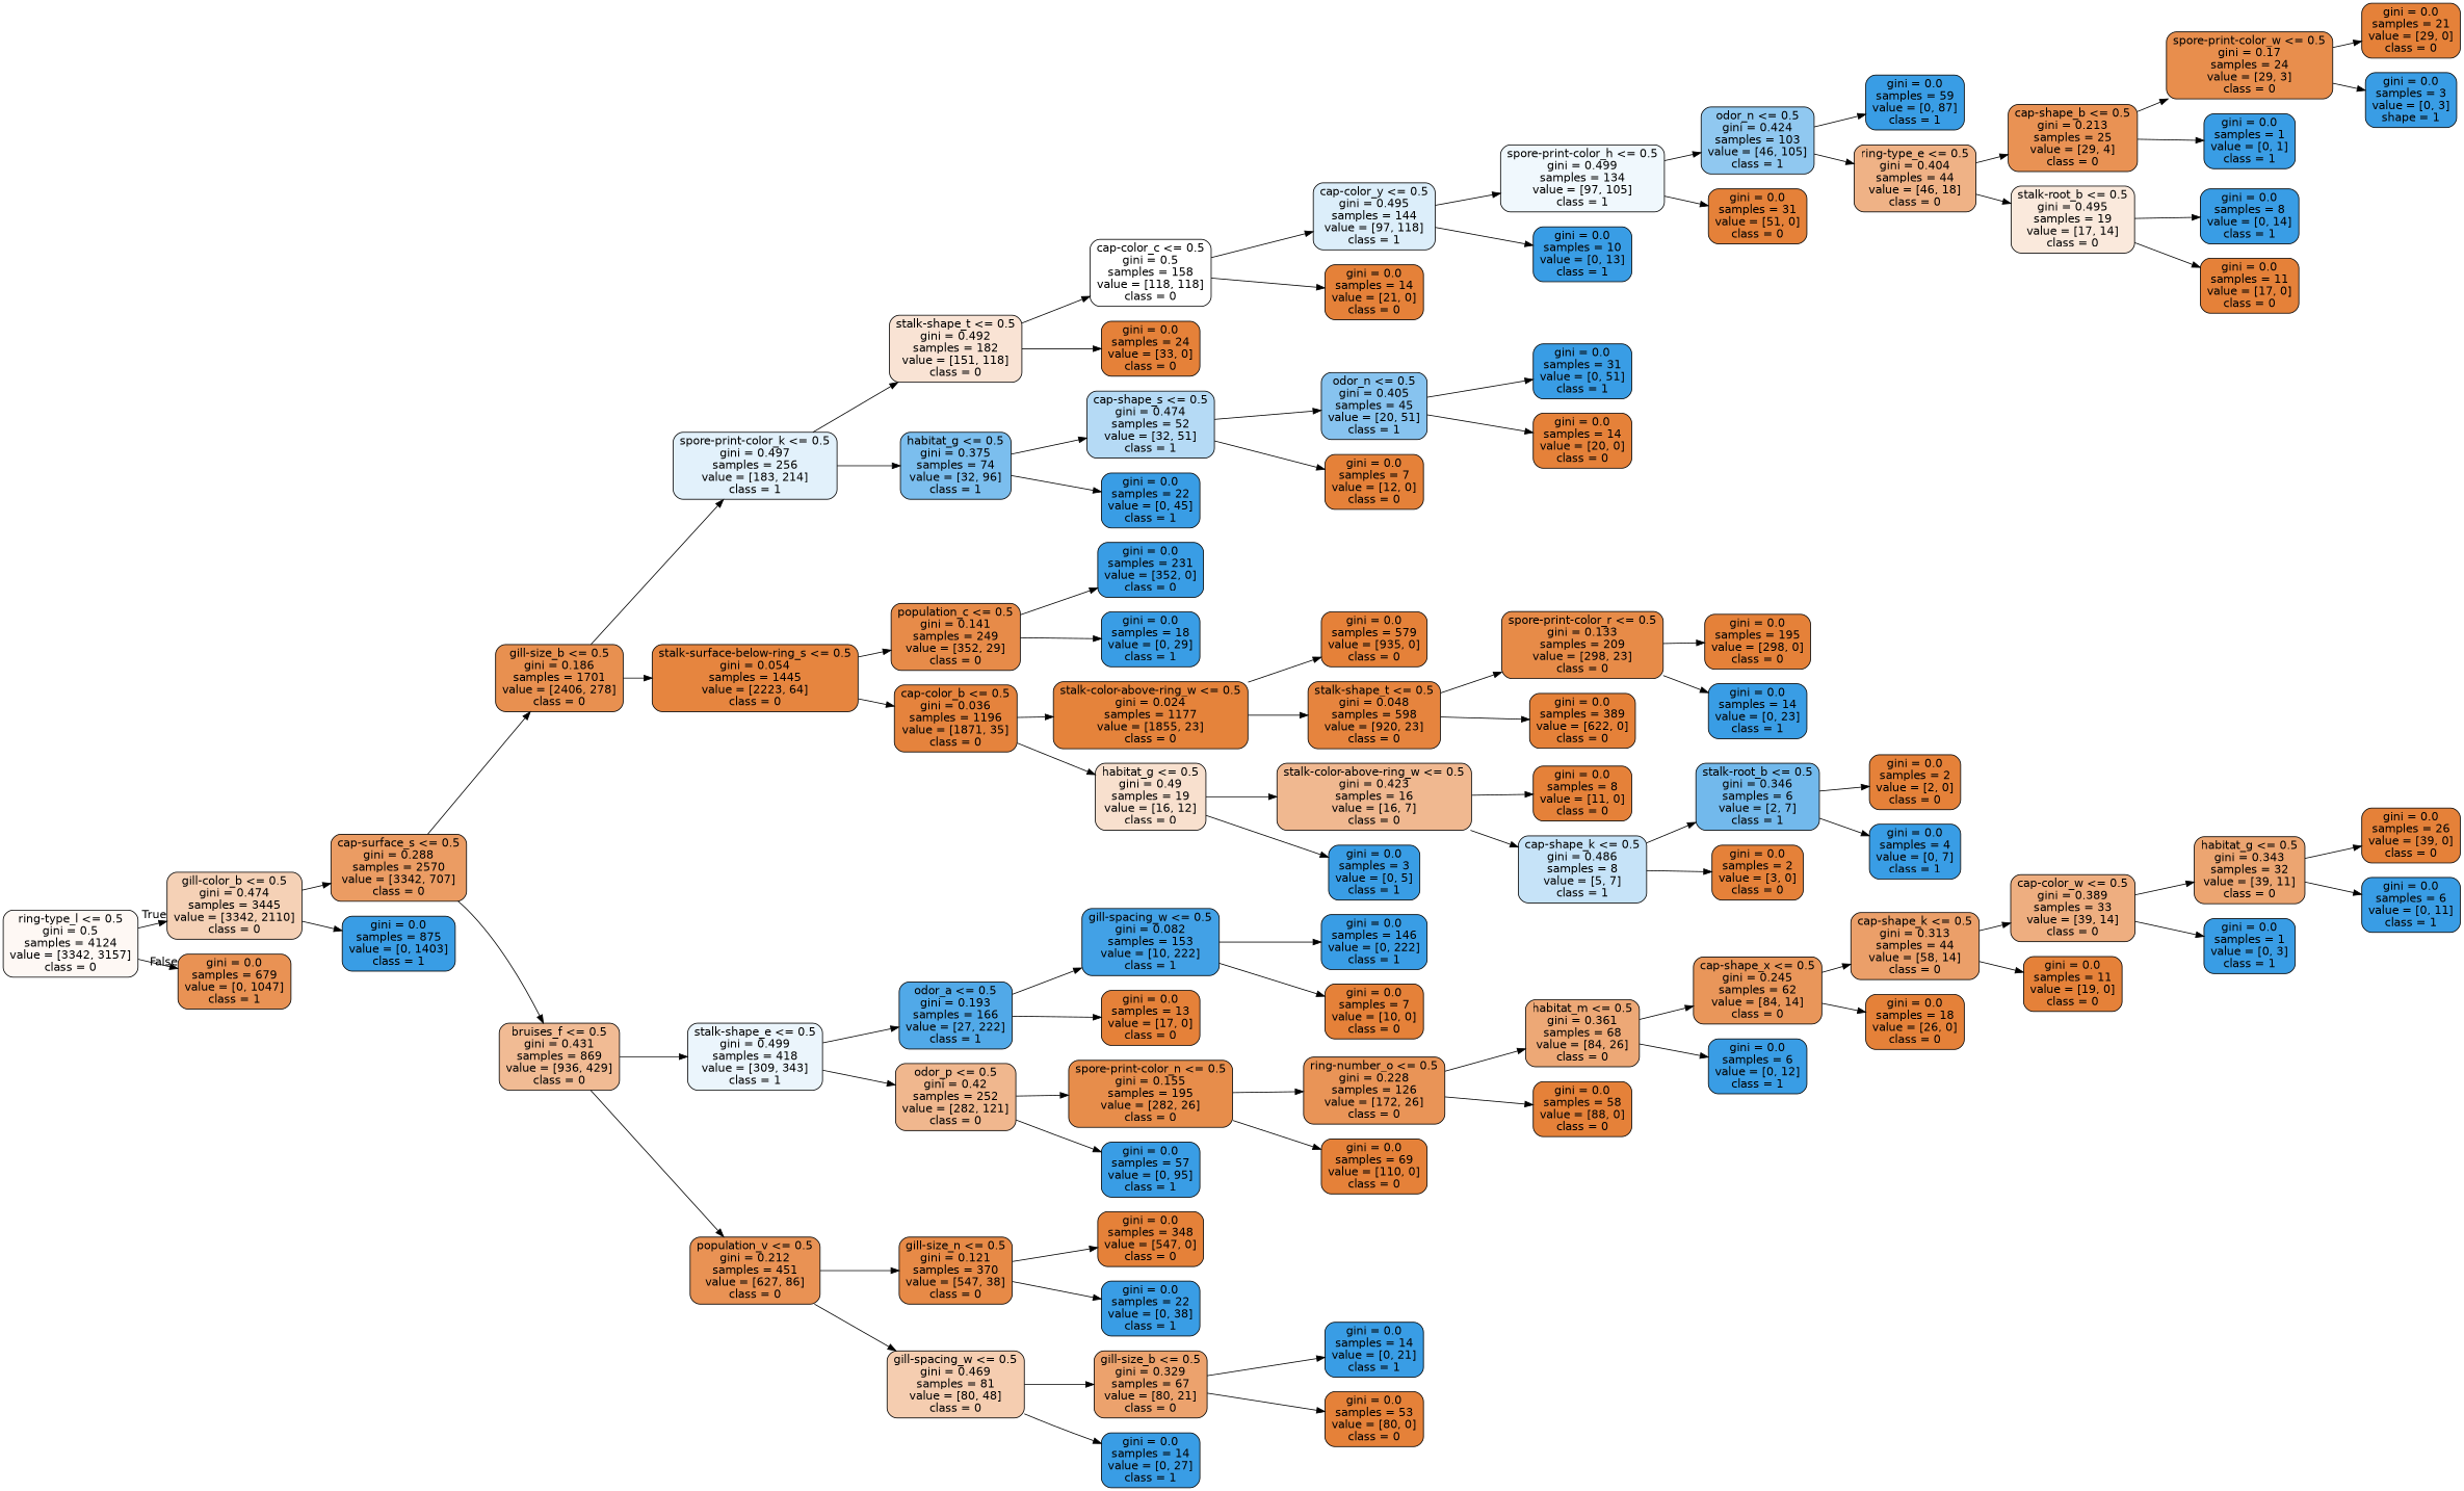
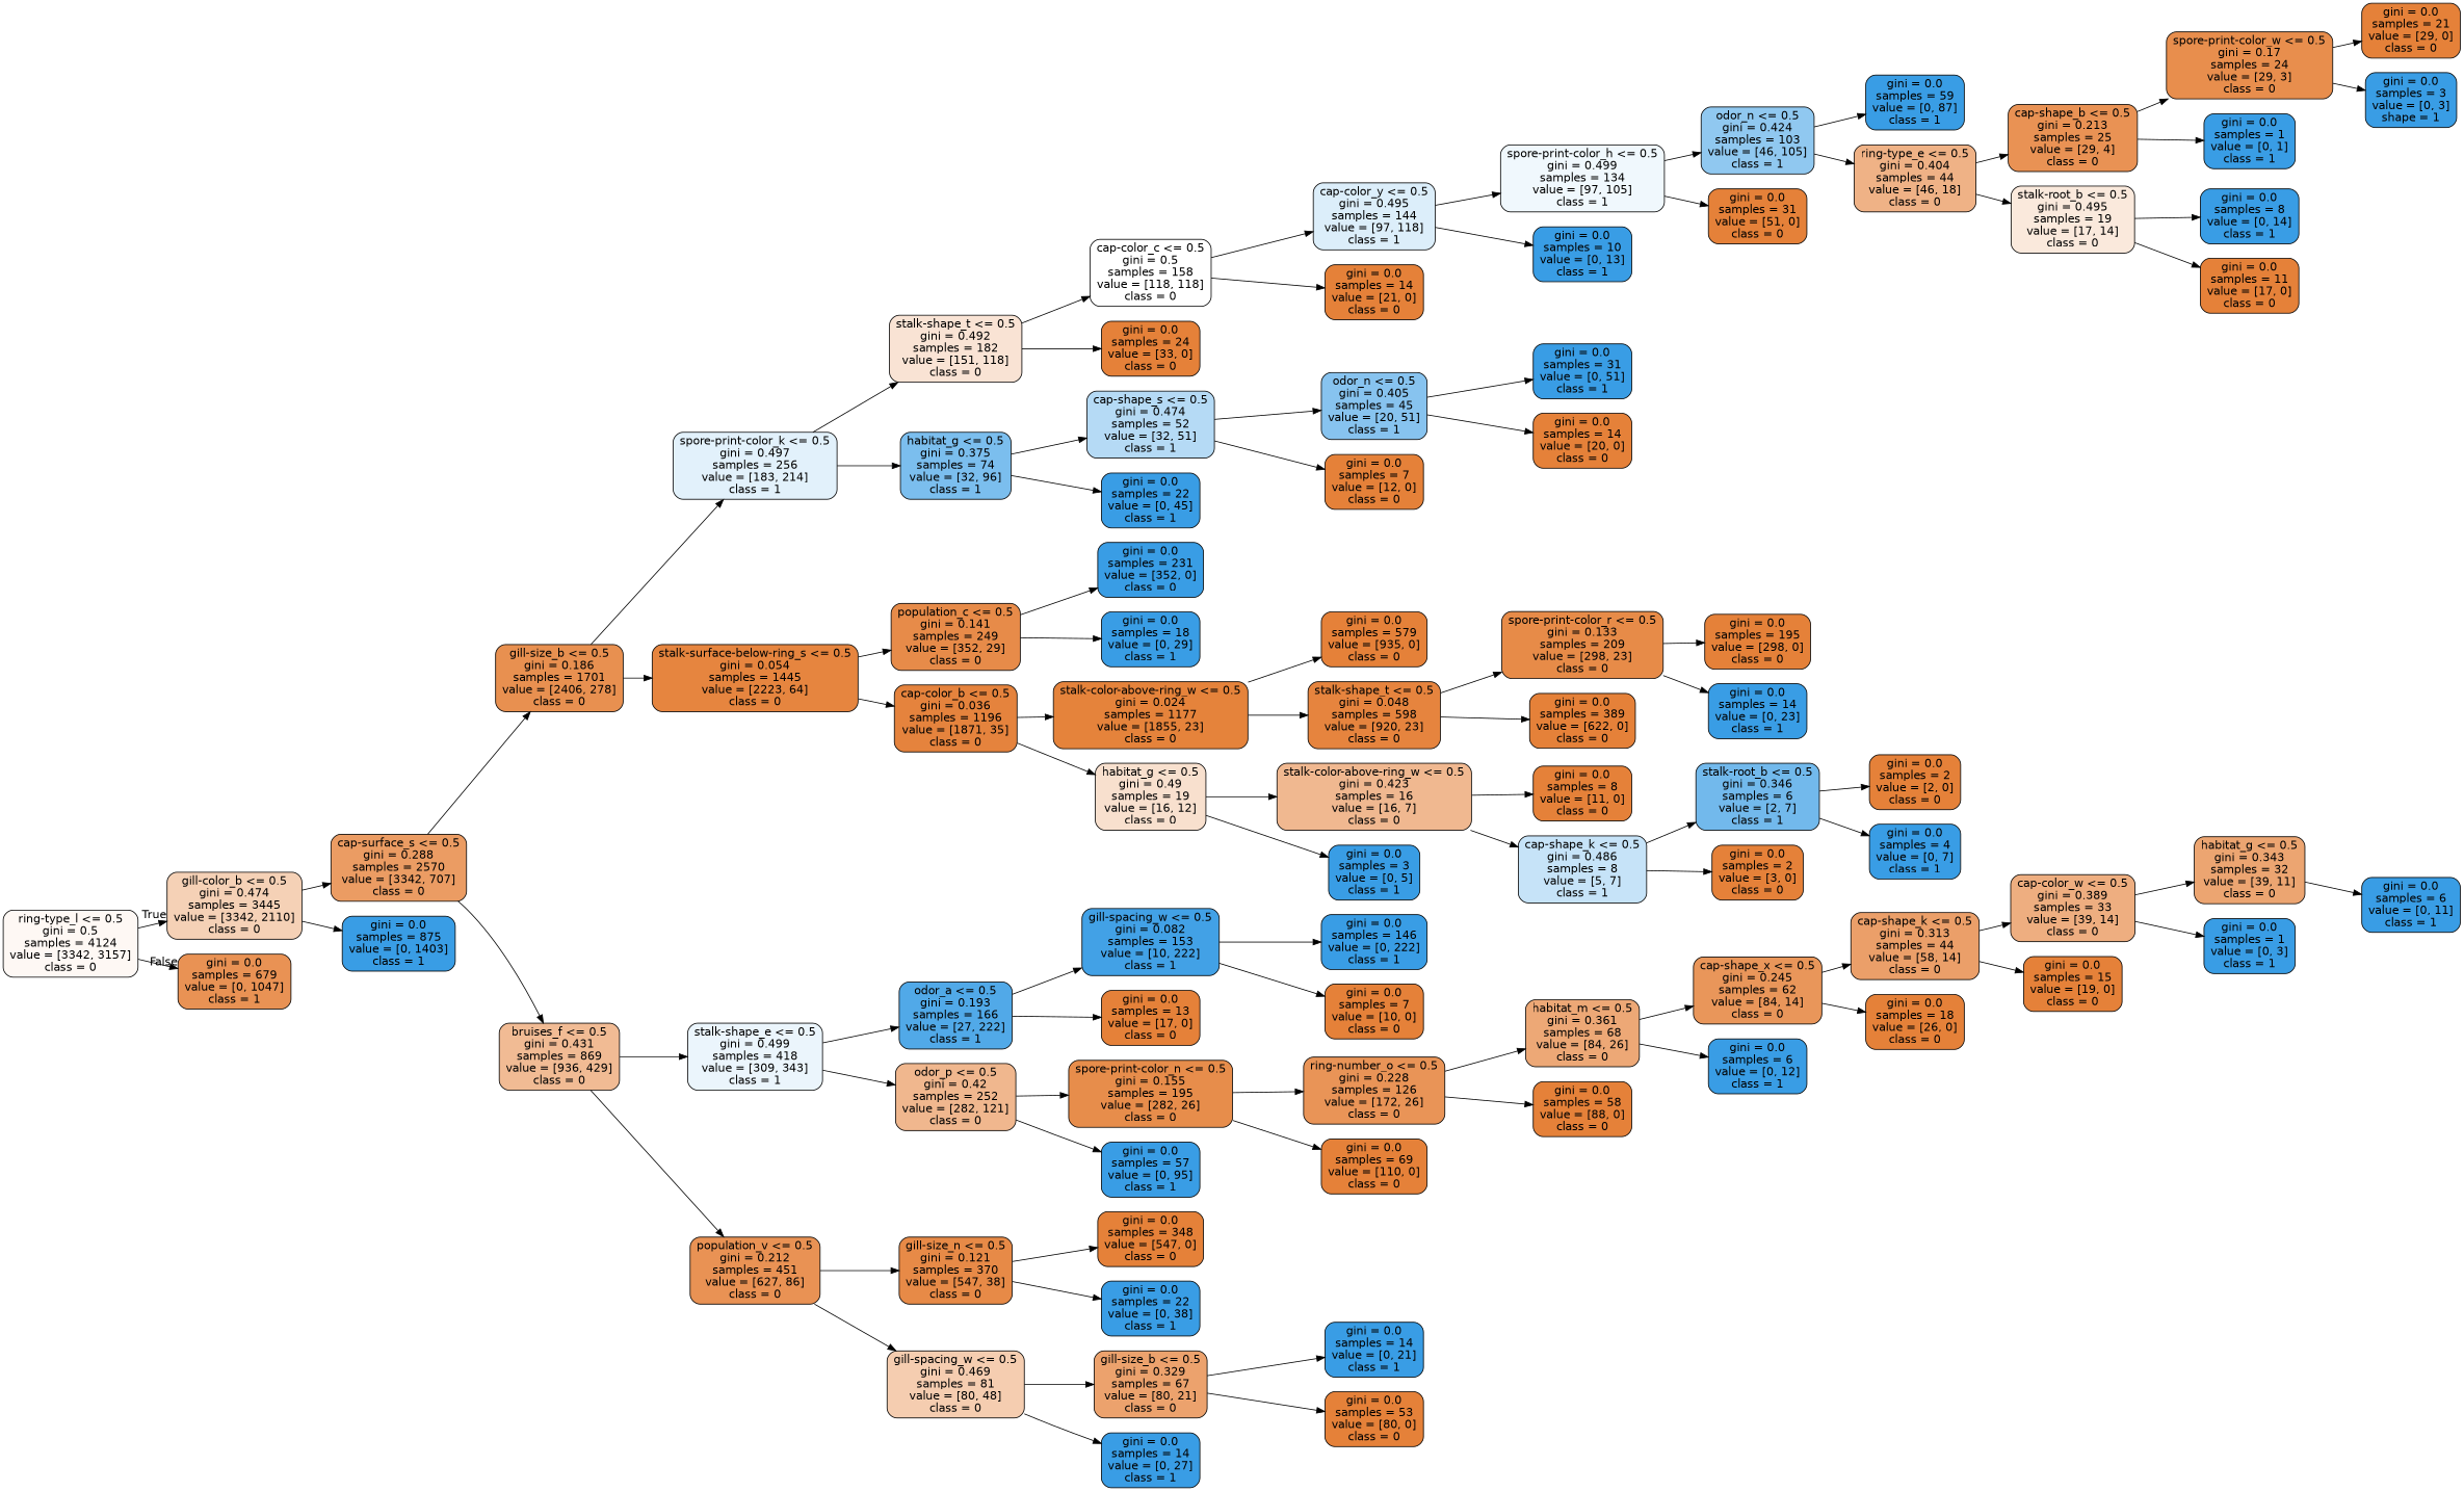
  digraph {
    rankdir=LR
    node [color=black fillcolor="#e58139" fontname=helvetica shape=box style="filled, rounded"]
    edge [fontname=helvetica]
    n1 [fillcolor="#fef8f4" label="ring-type_l <= 0.5\ngini = 0.5\nsamples = 4124\nvalue = [3342, 3157]\nclass = 0"]
    n2 [fillcolor="#f5d1b6" label="gill-color_b <= 0.5\ngini = 0.474\nsamples = 3445\nvalue = [3342, 2110]\nclass = 0"]
    n3 [fillcolor="#e99254" label="gini = 0.0\nsamples = 679\nvalue = [0, 1047]\nclass = 1"]
    n4 [fillcolor="#eb9c63" label="cap-surface_s <= 0.5\ngini = 0.288\nsamples = 2570\nvalue = [3342, 707]\nclass = 0"]
    n5 [fillcolor="#399de5" label="gini = 0.0\nsamples = 875\nvalue = [0, 1403]\nclass = 1"]
    n6 [fillcolor="#e89050" label="gill-size_b <= 0.5\ngini = 0.186\nsamples = 1701\nvalue = [2406, 278]\nclass = 0"]
    n7 [fillcolor="#f1bb94" label="bruises_f <= 0.5\ngini = 0.431\nsamples = 869\nvalue = [936, 429]\nclass = 0"]
    n8 [fillcolor="#e2f1fb" label="spore-print-color_k <= 0.5\ngini = 0.497\nsamples = 256\nvalue = [183, 214]\nclass = 1"]
    n9 [fillcolor="#e6853f" label="stalk-surface-below-ring_s <= 0.5\ngini = 0.054\nsamples = 1445\nvalue = [2223, 64]\nclass = 0"]
    n10 [fillcolor="#ebf5fc" label="stalk-shape_e <= 0.5\ngini = 0.499\nsamples = 418\nvalue = [309, 343]\nclass = 1"]
    n11 [fillcolor="#e99254" label="population_v <= 0.5\ngini = 0.212\nsamples = 451\nvalue = [627, 86]\nclass = 0"]
    n12 [fillcolor="#f9e3d4" label="stalk-shape_t <= 0.5\ngini = 0.492\nsamples = 182\nvalue = [151, 118]\nclass = 0"]
    n13 [fillcolor="#7bbeee" label="habitat_g <= 0.5\ngini = 0.375\nsamples = 74\nvalue = [32, 96]\nclass = 1"]
    n14 [fillcolor="#e78b49" label="population_c <= 0.5\ngini = 0.141\nsamples = 249\nvalue = [352, 29]\nclass = 0"]
    n15 [fillcolor="#e5833d" label="cap-color_b <= 0.5\ngini = 0.036\nsamples = 1196\nvalue = [1871, 35]\nclass = 0"]
    n16 [fillcolor="#ffffff" label="cap-color_c <= 0.5\ngini = 0.5\nsamples = 158\nvalue = [118, 118]\nclass = 0"]
    n17 [label="gini = 0.0\nsamples = 24\nvalue = [33, 0]\nclass = 0"]
    n18 [fillcolor="#b5daf5" label="cap-shape_s <= 0.5\ngini = 0.474\nsamples = 52\nvalue = [32, 51]\nclass = 1"]
    n19 [fillcolor="#399de5" label="gini = 0.0\nsamples = 22\nvalue = [0, 45]\nclass = 1"]
    n20 [fillcolor="#dceefa" label="cap-color_y <= 0.5\ngini = 0.495\nsamples = 144\nvalue = [97, 118]\nclass = 1"]
    n21 [label="gini = 0.0\nsamples = 14\nvalue = [21, 0]\nclass = 0"]
    n22 [fillcolor="#f0f8fd" label="spore-print-color_h <= 0.5\ngini = 0.499\nsamples = 134\nvalue = [97, 105]\nclass = 1"]
    n23 [fillcolor="#399de5" label="gini = 0.0\nsamples = 10\nvalue = [0, 13]\nclass = 1"]
    n24 [fillcolor="#90c8f0" label="odor_n <= 0.5\ngini = 0.424\nsamples = 103\nvalue = [46, 105]\nclass = 1"]
    n25 [label="gini = 0.0\nsamples = 31\nvalue = [51, 0]\nclass = 0"]
    n26 [fillcolor="#399de5" label="gini = 0.0\nsamples = 59\nvalue = [0, 87]\nclass = 1"]
    n27 [fillcolor="#efb286" label="ring-type_e <= 0.5\ngini = 0.404\nsamples = 44\nvalue = [46, 18]\nclass = 0"]
    n28 [fillcolor="#e99254" label="cap-shape_b <= 0.5\ngini = 0.213\nsamples = 25\nvalue = [29, 4]\nclass = 0"]
    n29 [fillcolor="#fae9dc" label="stalk-root_b <= 0.5\ngini = 0.495\nsamples = 19\nvalue = [17, 14]\nclass = 0"]
    n30 [fillcolor="#e88e4d" label="spore-print-color_w <= 0.5\ngini = 0.17\nsamples = 24\nvalue = [29, 3]\nclass = 0"]
    n31 [fillcolor="#399de5" label="gini = 0.0\nsamples = 1\nvalue = [0, 1]\nclass = 1"]
    n32 [fillcolor="#399de5" label="gini = 0.0\nsamples = 8\nvalue = [0, 14]\nclass = 1"]
    n33 [label="gini = 0.0\nsamples = 11\nvalue = [17, 0]\nclass = 0"]
    n34 [label="gini = 0.0\nsamples = 21\nvalue = [29, 0]\nclass = 0"]
    n35 [fillcolor="#399de5" label="gini = 0.0\nsamples = 3\nvalue = [0, 3]\nshape = 1"]
    n36 [fillcolor="#87c3ef" label="odor_n <= 0.5\ngini = 0.405\nsamples = 45\nvalue = [20, 51]\nclass = 1"]
    n37 [label="gini = 0.0\nsamples = 7\nvalue = [12, 0]\nclass = 0"]
    n38 [fillcolor="#399de5" label="gini = 0.0\nsamples = 31\nvalue = [0, 51]\nclass = 1"]
    n39 [label="gini = 0.0\nsamples = 14\nvalue = [20, 0]\nclass = 0"]
    n40 [fillcolor="#399de5" label="gini = 0.0\nsamples = 231\nvalue = [352, 0]\nclass = 0"]
    n41 [fillcolor="#399de5" label="gini = 0.0\nsamples = 18\nvalue = [0, 29]\nclass = 1"]
    n42 [fillcolor="#e5833b" label="stalk-color-above-ring_w <= 0.5\ngini = 0.024\nsamples = 1177\nvalue = [1855, 23]\nclass = 0"]
    n43 [fillcolor="#f8e0ce" label="habitat_g <= 0.5\ngini = 0.49\nsamples = 19\nvalue = [16, 12]\nclass = 0"]
    n44 [label="gini = 0.0\nsamples = 579\nvalue = [935, 0]\nclass = 0"]
    n45 [fillcolor="#e6843e" label="stalk-shape_t <= 0.5\ngini = 0.048\nsamples = 598\nvalue = [920, 23]\nclass = 0"]
    n46 [fillcolor="#f0b890" label="stalk-color-above-ring_w <= 0.5\ngini = 0.423\nsamples = 16\nvalue = [16, 7]\nclass = 0"]
    n47 [fillcolor="#399de5" label="gini = 0.0\nsamples = 3\nvalue = [0, 5]\nclass = 1"]
    n48 [fillcolor="#e78b48" label="spore-print-color_r <= 0.5\ngini = 0.133\nsamples = 209\nvalue = [298, 23]\nclass = 0"]
    n49 [label="gini = 0.0\nsamples = 389\nvalue = [622, 0]\nclass = 0"]
    n50 [label="gini = 0.0\nsamples = 195\nvalue = [298, 0]\nclass = 0"]
    n51 [fillcolor="#399de5" label="gini = 0.0\nsamples = 14\nvalue = [0, 23]\nclass = 1"]
    n52 [label="gini = 0.0\nsamples = 8\nvalue = [11, 0]\nclass = 0"]
    n53 [fillcolor="#c6e3f8" label="cap-shape_k <= 0.5\ngini = 0.486\nsamples = 8\nvalue = [5, 7]\nclass = 1"]
    n54 [fillcolor="#72b9ec" label="stalk-root_b <= 0.5\ngini = 0.346\nsamples = 6\nvalue = [2, 7]\nclass = 1"]
    n55 [label="gini = 0.0\nsamples = 2\nvalue = [3, 0]\nclass = 0"]
    n56 [label="gini = 0.0\nsamples = 2\nvalue = [2, 0]\nclass = 0"]
    n57 [fillcolor="#399de5" label="gini = 0.0\nsamples = 4\nvalue = [0, 7]\nclass = 1"]
    n58 [fillcolor="#51a9e8" label="odor_a <= 0.5\ngini = 0.193\nsamples = 166\nvalue = [27, 222]\nclass = 1"]
    n59 [fillcolor="#f0b78e" label="odor_p <= 0.5\ngini = 0.42\nsamples = 252\nvalue = [282, 121]\nclass = 0"]
    n60 [fillcolor="#e78a47" label="gill-size_n <= 0.5\ngini = 0.121\nsamples = 370\nvalue = [547, 38]\nclass = 0"]
    n61 [fillcolor="#f5cdb0" label="gill-spacing_w <= 0.5\ngini = 0.469\nsamples = 81\nvalue = [80, 48]\nclass = 0"]
    n62 [fillcolor="#42a1e6" label="gill-spacing_w <= 0.5\ngini = 0.082\nsamples = 153\nvalue = [10, 222]\nclass = 1"]
    n63 [label="gini = 0.0\nsamples = 13\nvalue = [17, 0]\nclass = 0"]
    n64 [fillcolor="#e78d4b" label="spore-print-color_n <= 0.5\ngini = 0.155\nsamples = 195\nvalue = [282, 26]\nclass = 0"]
    n65 [fillcolor="#399de5" label="gini = 0.0\nsamples = 57\nvalue = [0, 95]\nclass = 1"]
    n66 [fillcolor="#399de5" label="gini = 0.0\nsamples = 146\nvalue = [0, 222]\nclass = 1"]
    n67 [label="gini = 0.0\nsamples = 7\nvalue = [10, 0]\nclass = 0"]
    n68 [fillcolor="#e99457" label="ring-number_o <= 0.5\ngini = 0.228\nsamples = 126\nvalue = [172, 26]\nclass = 0"]
    n69 [label="gini = 0.0\nsamples = 69\nvalue = [110, 0]\nclass = 0"]
    n70 [fillcolor="#eda876" label="habitat_m <= 0.5\ngini = 0.361\nsamples = 68\nvalue = [84, 26]\nclass = 0"]
    n71 [label="gini = 0.0\nsamples = 58\nvalue = [88, 0]\nclass = 0"]
    n72 [fillcolor="#e9965a" label="cap-shape_x <= 0.5\ngini = 0.245\nsamples = 62\nvalue = [84, 14]\nclass = 0"]
    n73 [fillcolor="#399de5" label="gini = 0.0\nsamples = 6\nvalue = [0, 12]\nclass = 1"]
    n74 [fillcolor="#eb9f69" label="cap-shape_k <= 0.5\ngini = 0.313\nsamples = 44\nvalue = [58, 14]\nclass = 0"]
    n75 [label="gini = 0.0\nsamples = 18\nvalue = [26, 0]\nclass = 0"]
    n76 [fillcolor="#eeae80" label="cap-color_w <= 0.5\ngini = 0.389\nsamples = 33\nvalue = [39, 14]\nclass = 0"]
-   n77 [label="gini = 0.0\nsamples = 11\nvalue = [19, 0]\nclass = 0"]
+   n77 [label="gini = 0.0\nsamples = 15\nvalue = [19, 0]\nclass = 0"]
    n78 [fillcolor="#eca571" label="habitat_g <= 0.5\ngini = 0.343\nsamples = 32\nvalue = [39, 11]\nclass = 0"]
    n79 [fillcolor="#399de5" label="gini = 0.0\nsamples = 1\nvalue = [0, 3]\nclass = 1"]
-   n80 [label="gini = 0.0\nsamples = 26\nvalue = [39, 0]\nclass = 0"]
    n81 [fillcolor="#399de5" label="gini = 0.0\nsamples = 6\nvalue = [0, 11]\nclass = 1"]
    n82 [label="gini = 0.0\nsamples = 348\nvalue = [547, 0]\nclass = 0"]
    n83 [fillcolor="#399de5" label="gini = 0.0\nsamples = 22\nvalue = [0, 38]\nclass = 1"]
    n84 [fillcolor="#eca26d" label="gill-size_b <= 0.5\ngini = 0.329\nsamples = 67\nvalue = [80, 21]\nclass = 0"]
    n85 [fillcolor="#399de5" label="gini = 0.0\nsamples = 14\nvalue = [0, 27]\nclass = 1"]
    n86 [fillcolor="#399de5" label="gini = 0.0\nsamples = 14\nvalue = [0, 21]\nclass = 1"]
    n87 [label="gini = 0.0\nsamples = 53\nvalue = [80, 0]\nclass = 0"]
    n1 -> n2 [headlabel=True labelangle=45 labeldistance=2.5]
    n1 -> n3 [headlabel=False labelangle=-45 labeldistance=2.5]
    n2 -> n4
    n2 -> n5
    n4 -> n6
    n4 -> n7
    n6 -> n8
    n6 -> n9
    n7 -> n10
    n7 -> n11
    n8 -> n12
    n8 -> n13
    n9 -> n14
    n9 -> n15
    n10 -> n58
    n10 -> n59
    n11 -> n60
    n11 -> n61
    n12 -> n16
    n12 -> n17
    n13 -> n18
    n13 -> n19
    n14 -> n40
    n14 -> n41
    n15 -> n42
    n15 -> n43
    n16 -> n20
    n16 -> n21
    n18 -> n36
    n18 -> n37
    n20 -> n22
    n20 -> n23
    n22 -> n24
    n22 -> n25
    n24 -> n26
    n24 -> n27
    n27 -> n28
    n27 -> n29
    n28 -> n30
    n28 -> n31
    n29 -> n32
    n29 -> n33
    n30 -> n34
    n30 -> n35
    n36 -> n38
    n36 -> n39
    n42 -> n44
    n42 -> n45
    n43 -> n46
    n43 -> n47
    n45 -> n48
    n45 -> n49
    n46 -> n52
    n46 -> n53
    n48 -> n50
    n48 -> n51
    n53 -> n54
    n53 -> n55
    n54 -> n56
    n54 -> n57
    n58 -> n62
    n58 -> n63
    n59 -> n64
    n59 -> n65
    n60 -> n82
    n60 -> n83
    n61 -> n84
    n61 -> n85
    n62 -> n66
    n62 -> n67
    n64 -> n68
    n64 -> n69
    n68 -> n70
    n68 -> n71
    n70 -> n72
    n70 -> n73
    n72 -> n74
    n72 -> n75
    n74 -> n76
    n74 -> n77
    n76 -> n78
    n76 -> n79
-   n78 -> n80
    n78 -> n81
    n84 -> n86
    n84 -> n87
  }
